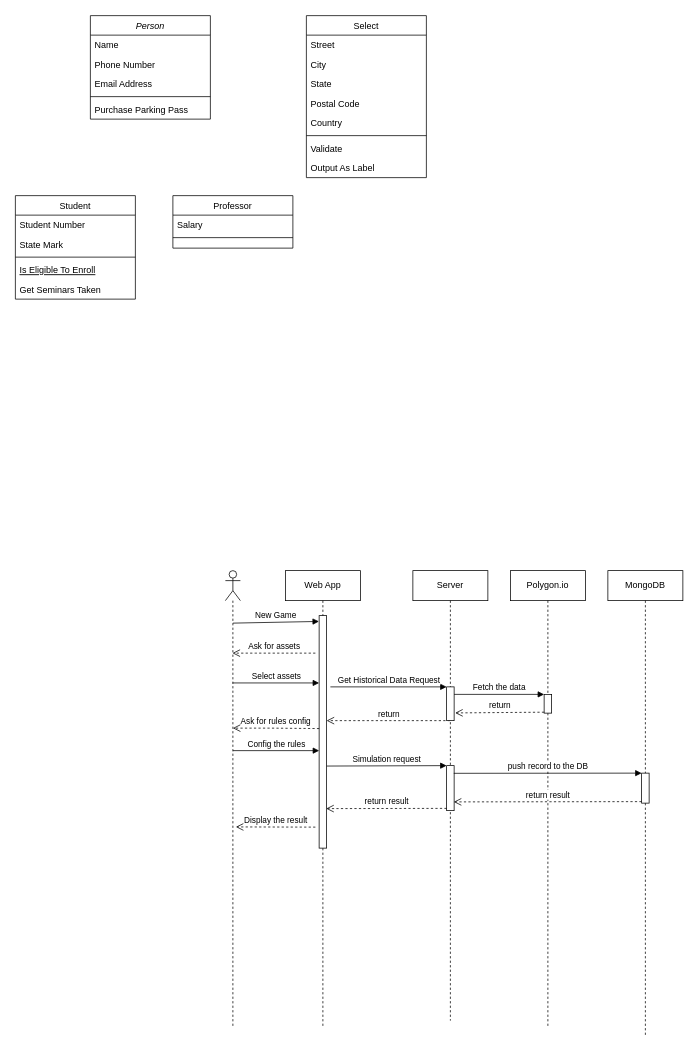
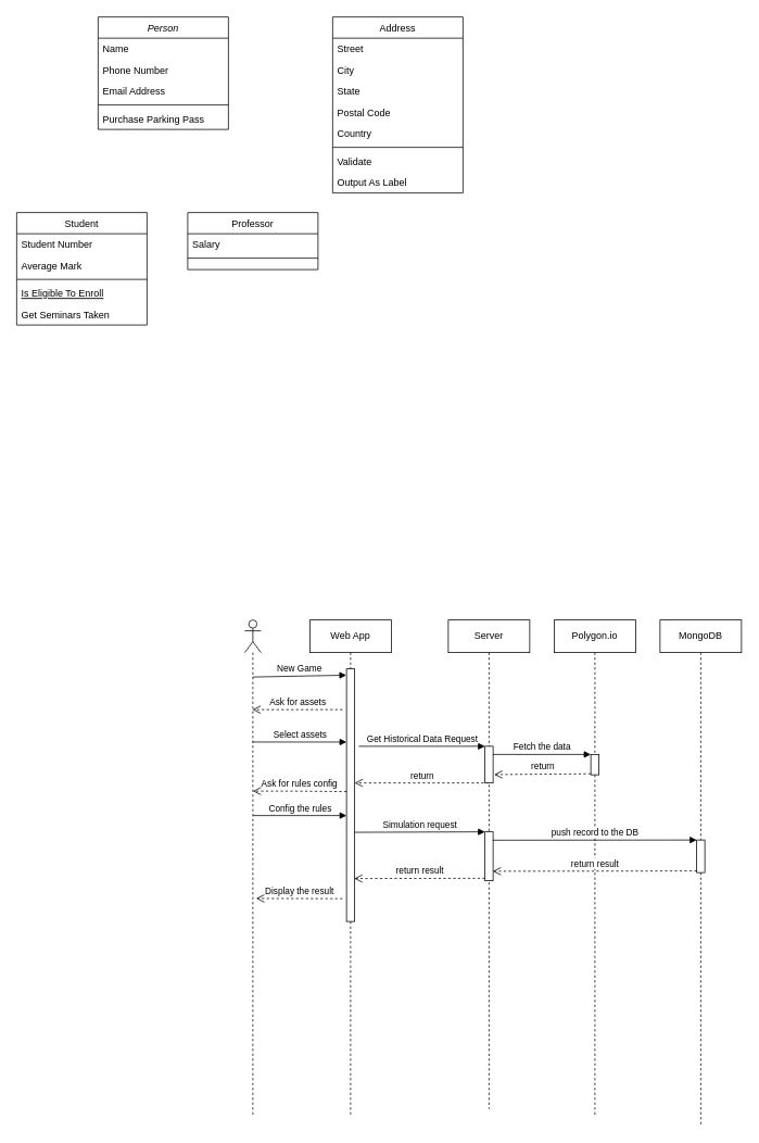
  <mxCell id="0" />
  <mxCell id="1" parent="0" />
  <mxCell id="2" value="Person" style="swimlane;fontStyle=2;align=center;verticalAlign=top;childLayout=stackLayout;horizontal=1;startSize=26;horizontalStack=0;resizeParent=1;resizeLast=0;collapsible=1;marginBottom=0;rounded=0;shadow=0;strokeWidth=1;" parent="1" vertex="1"><mxGeometry x="120" y="20" width="160" height="138" as="geometry"><mxRectangle x="230" y="140" width="160" height="26" as="alternateBounds" /></mxGeometry></mxCell>
  <mxCell id="3" value="Name" style="text;align=left;verticalAlign=top;spacingLeft=4;spacingRight=4;overflow=hidden;rotatable=0;points=[[0,0.5],[1,0.5]];portConstraint=eastwest;" parent="2" vertex="1"><mxGeometry y="26" width="160" height="26" as="geometry" /></mxCell>
  <mxCell id="4" value="Phone Number" style="text;align=left;verticalAlign=top;spacingLeft=4;spacingRight=4;overflow=hidden;rotatable=0;points=[[0,0.5],[1,0.5]];portConstraint=eastwest;rounded=0;shadow=0;html=0;" parent="2" vertex="1"><mxGeometry y="52" width="160" height="26" as="geometry" /></mxCell>
  <mxCell id="5" value="Email Address" style="text;align=left;verticalAlign=top;spacingLeft=4;spacingRight=4;overflow=hidden;rotatable=0;points=[[0,0.5],[1,0.5]];portConstraint=eastwest;rounded=0;shadow=0;html=0;" parent="2" vertex="1"><mxGeometry y="78" width="160" height="26" as="geometry" /></mxCell>
  <mxCell id="6" value="" style="line;html=1;strokeWidth=1;align=left;verticalAlign=middle;spacingTop=-1;spacingLeft=3;spacingRight=3;rotatable=0;labelPosition=right;points=[];portConstraint=eastwest;" parent="2" vertex="1"><mxGeometry y="104" width="160" height="8" as="geometry" /></mxCell>
  <mxCell id="7" value="Purchase Parking Pass" style="text;align=left;verticalAlign=top;spacingLeft=4;spacingRight=4;overflow=hidden;rotatable=0;points=[[0,0.5],[1,0.5]];portConstraint=eastwest;" parent="2" vertex="1"><mxGeometry y="112" width="160" height="26" as="geometry" /></mxCell>
  <mxCell id="8" value="Student" style="swimlane;fontStyle=0;align=center;verticalAlign=top;childLayout=stackLayout;horizontal=1;startSize=26;horizontalStack=0;resizeParent=1;resizeLast=0;collapsible=1;marginBottom=0;rounded=0;shadow=0;strokeWidth=1;" parent="1" vertex="1"><mxGeometry x="20" y="260" width="160" height="138" as="geometry"><mxRectangle x="130" y="380" width="160" height="26" as="alternateBounds" /></mxGeometry></mxCell>
  <mxCell id="9" value="Student Number" style="text;align=left;verticalAlign=top;spacingLeft=4;spacingRight=4;overflow=hidden;rotatable=0;points=[[0,0.5],[1,0.5]];portConstraint=eastwest;" parent="8" vertex="1"><mxGeometry y="26" width="160" height="26" as="geometry" /></mxCell>
- <mxCell id="10" value="State Mark" style="text;align=left;verticalAlign=top;spacingLeft=4;spacingRight=4;overflow=hidden;rotatable=0;points=[[0,0.5],[1,0.5]];portConstraint=eastwest;rounded=0;shadow=0;html=0;" parent="8" vertex="1"><mxGeometry y="52" width="160" height="26" as="geometry" /></mxCell>
+ <mxCell id="10" value="Average Mark" style="text;align=left;verticalAlign=top;spacingLeft=4;spacingRight=4;overflow=hidden;rotatable=0;points=[[0,0.5],[1,0.5]];portConstraint=eastwest;rounded=0;shadow=0;html=0;" parent="8" vertex="1"><mxGeometry y="52" width="160" height="26" as="geometry" /></mxCell>
  <mxCell id="11" value="" style="line;html=1;strokeWidth=1;align=left;verticalAlign=middle;spacingTop=-1;spacingLeft=3;spacingRight=3;rotatable=0;labelPosition=right;points=[];portConstraint=eastwest;" parent="8" vertex="1"><mxGeometry y="78" width="160" height="8" as="geometry" /></mxCell>
  <mxCell id="12" value="Is Eligible To Enroll" style="text;align=left;verticalAlign=top;spacingLeft=4;spacingRight=4;overflow=hidden;rotatable=0;points=[[0,0.5],[1,0.5]];portConstraint=eastwest;fontStyle=4" parent="8" vertex="1"><mxGeometry y="86" width="160" height="26" as="geometry" /></mxCell>
  <mxCell id="13" value="Get Seminars Taken" style="text;align=left;verticalAlign=top;spacingLeft=4;spacingRight=4;overflow=hidden;rotatable=0;points=[[0,0.5],[1,0.5]];portConstraint=eastwest;" parent="8" vertex="1"><mxGeometry y="112" width="160" height="26" as="geometry" /></mxCell>
  <mxCell id="14" value="Professor" style="swimlane;fontStyle=0;align=center;verticalAlign=top;childLayout=stackLayout;horizontal=1;startSize=26;horizontalStack=0;resizeParent=1;resizeLast=0;collapsible=1;marginBottom=0;rounded=0;shadow=0;strokeWidth=1;" parent="1" vertex="1"><mxGeometry x="230" y="260" width="160" height="70" as="geometry"><mxRectangle x="340" y="380" width="170" height="26" as="alternateBounds" /></mxGeometry></mxCell>
  <mxCell id="15" value="Salary" style="text;align=left;verticalAlign=top;spacingLeft=4;spacingRight=4;overflow=hidden;rotatable=0;points=[[0,0.5],[1,0.5]];portConstraint=eastwest;" parent="14" vertex="1"><mxGeometry y="26" width="160" height="26" as="geometry" /></mxCell>
  <mxCell id="16" value="" style="line;html=1;strokeWidth=1;align=left;verticalAlign=middle;spacingTop=-1;spacingLeft=3;spacingRight=3;rotatable=0;labelPosition=right;points=[];portConstraint=eastwest;" parent="14" vertex="1"><mxGeometry y="52" width="160" height="8" as="geometry" /></mxCell>
- <mxCell id="17" value="Select" style="swimlane;fontStyle=0;align=center;verticalAlign=top;childLayout=stackLayout;horizontal=1;startSize=26;horizontalStack=0;resizeParent=1;resizeLast=0;collapsible=1;marginBottom=0;rounded=0;shadow=0;strokeWidth=1;" parent="1" vertex="1"><mxGeometry x="408" y="20" width="160" height="216" as="geometry"><mxRectangle x="550" y="140" width="160" height="26" as="alternateBounds" /></mxGeometry></mxCell>
+ <mxCell id="17" value="Address" style="swimlane;fontStyle=0;align=center;verticalAlign=top;childLayout=stackLayout;horizontal=1;startSize=26;horizontalStack=0;resizeParent=1;resizeLast=0;collapsible=1;marginBottom=0;rounded=0;shadow=0;strokeWidth=1;" parent="1" vertex="1"><mxGeometry x="408" y="20" width="160" height="216" as="geometry"><mxRectangle x="550" y="140" width="160" height="26" as="alternateBounds" /></mxGeometry></mxCell>
  <mxCell id="18" value="Street" style="text;align=left;verticalAlign=top;spacingLeft=4;spacingRight=4;overflow=hidden;rotatable=0;points=[[0,0.5],[1,0.5]];portConstraint=eastwest;" parent="17" vertex="1"><mxGeometry y="26" width="160" height="26" as="geometry" /></mxCell>
  <mxCell id="19" value="City" style="text;align=left;verticalAlign=top;spacingLeft=4;spacingRight=4;overflow=hidden;rotatable=0;points=[[0,0.5],[1,0.5]];portConstraint=eastwest;rounded=0;shadow=0;html=0;" parent="17" vertex="1"><mxGeometry y="52" width="160" height="26" as="geometry" /></mxCell>
  <mxCell id="20" value="State" style="text;align=left;verticalAlign=top;spacingLeft=4;spacingRight=4;overflow=hidden;rotatable=0;points=[[0,0.5],[1,0.5]];portConstraint=eastwest;rounded=0;shadow=0;html=0;" parent="17" vertex="1"><mxGeometry y="78" width="160" height="26" as="geometry" /></mxCell>
  <mxCell id="21" value="Postal Code" style="text;align=left;verticalAlign=top;spacingLeft=4;spacingRight=4;overflow=hidden;rotatable=0;points=[[0,0.5],[1,0.5]];portConstraint=eastwest;rounded=0;shadow=0;html=0;" parent="17" vertex="1"><mxGeometry y="104" width="160" height="26" as="geometry" /></mxCell>
  <mxCell id="22" value="Country" style="text;align=left;verticalAlign=top;spacingLeft=4;spacingRight=4;overflow=hidden;rotatable=0;points=[[0,0.5],[1,0.5]];portConstraint=eastwest;rounded=0;shadow=0;html=0;" parent="17" vertex="1"><mxGeometry y="130" width="160" height="26" as="geometry" /></mxCell>
  <mxCell id="23" value="" style="line;html=1;strokeWidth=1;align=left;verticalAlign=middle;spacingTop=-1;spacingLeft=3;spacingRight=3;rotatable=0;labelPosition=right;points=[];portConstraint=eastwest;" parent="17" vertex="1"><mxGeometry y="156" width="160" height="8" as="geometry" /></mxCell>
  <mxCell id="24" value="Validate" style="text;align=left;verticalAlign=top;spacingLeft=4;spacingRight=4;overflow=hidden;rotatable=0;points=[[0,0.5],[1,0.5]];portConstraint=eastwest;" parent="17" vertex="1"><mxGeometry y="164" width="160" height="26" as="geometry" /></mxCell>
  <mxCell id="25" value="Output As Label" style="text;align=left;verticalAlign=top;spacingLeft=4;spacingRight=4;overflow=hidden;rotatable=0;points=[[0,0.5],[1,0.5]];portConstraint=eastwest;" parent="17" vertex="1"><mxGeometry y="190" width="160" height="26" as="geometry" /></mxCell>
  <mxCell id="26" value="" style="shape=umlLifeline;participant=umlActor;perimeter=lifelinePerimeter;whiteSpace=wrap;html=1;container=1;collapsible=0;recursiveResize=0;verticalAlign=top;spacingTop=36;outlineConnect=0;" parent="1" vertex="1"><mxGeometry x="300" y="760" width="20" height="610" as="geometry" /></mxCell>
  <mxCell id="27" value="Web App" style="shape=umlLifeline;perimeter=lifelinePerimeter;whiteSpace=wrap;html=1;container=1;collapsible=0;recursiveResize=0;outlineConnect=0;" parent="1" vertex="1"><mxGeometry x="380" y="760" width="100" height="610" as="geometry" /></mxCell>
  <mxCell id="28" value="" style="html=1;points=[];perimeter=orthogonalPerimeter;" parent="27" vertex="1"><mxGeometry x="45" y="60" width="10" height="310" as="geometry" /></mxCell>
  <mxCell id="29" value="Select assets" style="html=1;verticalAlign=bottom;endArrow=block;entryX=0;entryY=0;rounded=0;" parent="27" source="26" edge="1"><mxGeometry relative="1" as="geometry"><mxPoint x="-50" y="149.76" as="sourcePoint" /><mxPoint x="45" y="149.76" as="targetPoint" /></mxGeometry></mxCell>
  <mxCell id="30" value="return" style="html=1;verticalAlign=bottom;endArrow=open;dashed=1;endSize=8;rounded=0;" parent="27" source="31" edge="1"><mxGeometry relative="1" as="geometry"><mxPoint x="55" y="200" as="targetPoint" /><mxPoint x="185" y="200" as="sourcePoint" /></mxGeometry></mxCell>
  <mxCell id="31" value="Server" style="shape=umlLifeline;perimeter=lifelinePerimeter;whiteSpace=wrap;html=1;container=1;collapsible=0;recursiveResize=0;outlineConnect=0;" parent="1" vertex="1"><mxGeometry x="550" y="760" width="100" height="600" as="geometry" /></mxCell>
  <mxCell id="32" value="" style="html=1;points=[];perimeter=orthogonalPerimeter;" parent="31" vertex="1"><mxGeometry x="45" y="155" width="10" height="45" as="geometry" /></mxCell>
  <mxCell id="33" value="" style="html=1;points=[];perimeter=orthogonalPerimeter;" parent="31" vertex="1"><mxGeometry x="45" y="260" width="10" height="60" as="geometry" /></mxCell>
  <mxCell id="34" value="Polygon.io" style="shape=umlLifeline;perimeter=lifelinePerimeter;whiteSpace=wrap;html=1;container=1;collapsible=0;recursiveResize=0;outlineConnect=0;" parent="1" vertex="1"><mxGeometry x="680" y="760" width="100" height="610" as="geometry" /></mxCell>
  <mxCell id="35" value="" style="html=1;points=[];perimeter=orthogonalPerimeter;" parent="34" vertex="1"><mxGeometry x="45" y="165" width="10" height="25" as="geometry" /></mxCell>
  <mxCell id="36" value="Fetch the data" style="html=1;verticalAlign=bottom;endArrow=block;entryX=0;entryY=0;rounded=0;" parent="34" target="35" edge="1"><mxGeometry relative="1" as="geometry"><mxPoint x="-75" y="165" as="sourcePoint" /></mxGeometry></mxCell>
  <mxCell id="37" value="MongoDB" style="shape=umlLifeline;perimeter=lifelinePerimeter;whiteSpace=wrap;html=1;container=1;collapsible=0;recursiveResize=0;outlineConnect=0;" parent="1" vertex="1"><mxGeometry x="810" y="760" width="100" height="620" as="geometry" /></mxCell>
  <mxCell id="38" value="" style="html=1;points=[];perimeter=orthogonalPerimeter;" parent="37" vertex="1"><mxGeometry x="45" y="270" width="10" height="40" as="geometry" /></mxCell>
  <mxCell id="39" value="New Game" style="html=1;verticalAlign=bottom;endArrow=block;rounded=0;entryX=-0.02;entryY=0.025;entryDx=0;entryDy=0;entryPerimeter=0;" parent="1" target="28" edge="1"><mxGeometry relative="1" as="geometry"><mxPoint x="310" y="830" as="sourcePoint" /><mxPoint x="420" y="830" as="targetPoint" /></mxGeometry></mxCell>
  <mxCell id="40" value="Ask for assets" style="html=1;verticalAlign=bottom;endArrow=open;dashed=1;endSize=8;rounded=0;" parent="1" target="26" edge="1"><mxGeometry relative="1" as="geometry"><mxPoint x="320" y="870" as="targetPoint" /><mxPoint x="420" y="870" as="sourcePoint" /><Array as="points"><mxPoint x="340" y="870" /></Array></mxGeometry></mxCell>
  <mxCell id="41" value="Get Historical Data Request" style="html=1;verticalAlign=bottom;endArrow=block;entryX=0;entryY=0;rounded=0;" parent="1" target="32" edge="1"><mxGeometry relative="1" as="geometry"><mxPoint x="440" y="915" as="sourcePoint" /></mxGeometry></mxCell>
  <mxCell id="42" value="return" style="html=1;verticalAlign=bottom;endArrow=open;dashed=1;endSize=8;exitX=0;exitY=0.95;rounded=0;entryX=1.134;entryY=0.772;entryDx=0;entryDy=0;entryPerimeter=0;" parent="1" source="35" target="32" edge="1"><mxGeometry relative="1" as="geometry"><mxPoint x="610" y="950" as="targetPoint" /></mxGeometry></mxCell>
  <mxCell id="43" value="Ask for rules config" style="html=1;verticalAlign=bottom;endArrow=open;dashed=1;endSize=8;rounded=0;exitX=0.091;exitY=0.14;exitDx=0;exitDy=0;exitPerimeter=0;" parent="1" edge="1"><mxGeometry relative="1" as="geometry"><mxPoint x="309.999" y="970" as="targetPoint" /><mxPoint x="425.07" y="970.6" as="sourcePoint" /><Array as="points"><mxPoint x="359.16" y="970" /></Array></mxGeometry></mxCell>
  <mxCell id="44" value="Config the rules" style="html=1;verticalAlign=bottom;endArrow=block;entryX=0;entryY=0;rounded=0;" parent="1" edge="1"><mxGeometry relative="1" as="geometry"><mxPoint x="309.999" y="1000" as="sourcePoint" /><mxPoint x="425.07" y="1000" as="targetPoint" /></mxGeometry></mxCell>
  <mxCell id="45" value="Simulation request" style="html=1;verticalAlign=bottom;endArrow=block;entryX=0;entryY=0;rounded=0;exitX=1.016;exitY=0.647;exitDx=0;exitDy=0;exitPerimeter=0;" parent="1" source="28" target="33" edge="1"><mxGeometry relative="1" as="geometry"><mxPoint x="440" y="1020" as="sourcePoint" /></mxGeometry></mxCell>
  <mxCell id="46" value="return result" style="html=1;verticalAlign=bottom;endArrow=open;dashed=1;endSize=8;exitX=0;exitY=0.95;rounded=0;entryX=0.944;entryY=0.83;entryDx=0;entryDy=0;entryPerimeter=0;" parent="1" source="33" target="28" edge="1"><mxGeometry relative="1" as="geometry"><mxPoint x="440" y="1077" as="targetPoint" /></mxGeometry></mxCell>
  <mxCell id="47" value="push record to the DB" style="html=1;verticalAlign=bottom;endArrow=block;entryX=0;entryY=0;rounded=0;exitX=0.953;exitY=0.171;exitDx=0;exitDy=0;exitPerimeter=0;" parent="1" source="33" target="38" edge="1"><mxGeometry relative="1" as="geometry"><mxPoint x="610" y="1030" as="sourcePoint" /></mxGeometry></mxCell>
  <mxCell id="48" value="return result" style="html=1;verticalAlign=bottom;endArrow=open;dashed=1;endSize=8;exitX=0;exitY=0.95;rounded=0;entryX=0.953;entryY=0.806;entryDx=0;entryDy=0;entryPerimeter=0;" parent="1" source="38" target="33" edge="1"><mxGeometry relative="1" as="geometry"><mxPoint x="780" y="1106" as="targetPoint" /></mxGeometry></mxCell>
  <mxCell id="49" value="Display the result" style="html=1;verticalAlign=bottom;endArrow=open;dashed=1;endSize=8;rounded=0;entryX=0.937;entryY=0.616;entryDx=0;entryDy=0;entryPerimeter=0;" parent="1" edge="1"><mxGeometry relative="1" as="geometry"><mxPoint x="314" y="1101.72" as="targetPoint" /><mxPoint x="420" y="1102" as="sourcePoint" /></mxGeometry></mxCell>
